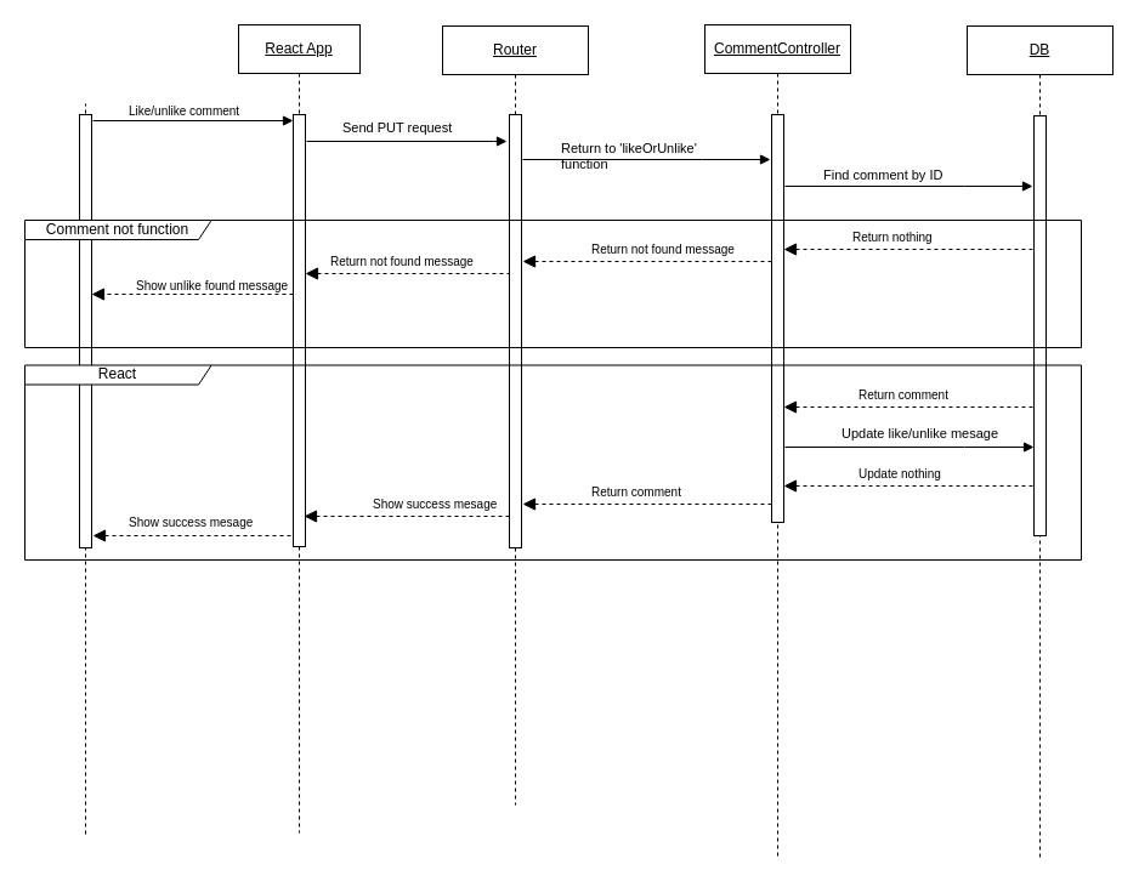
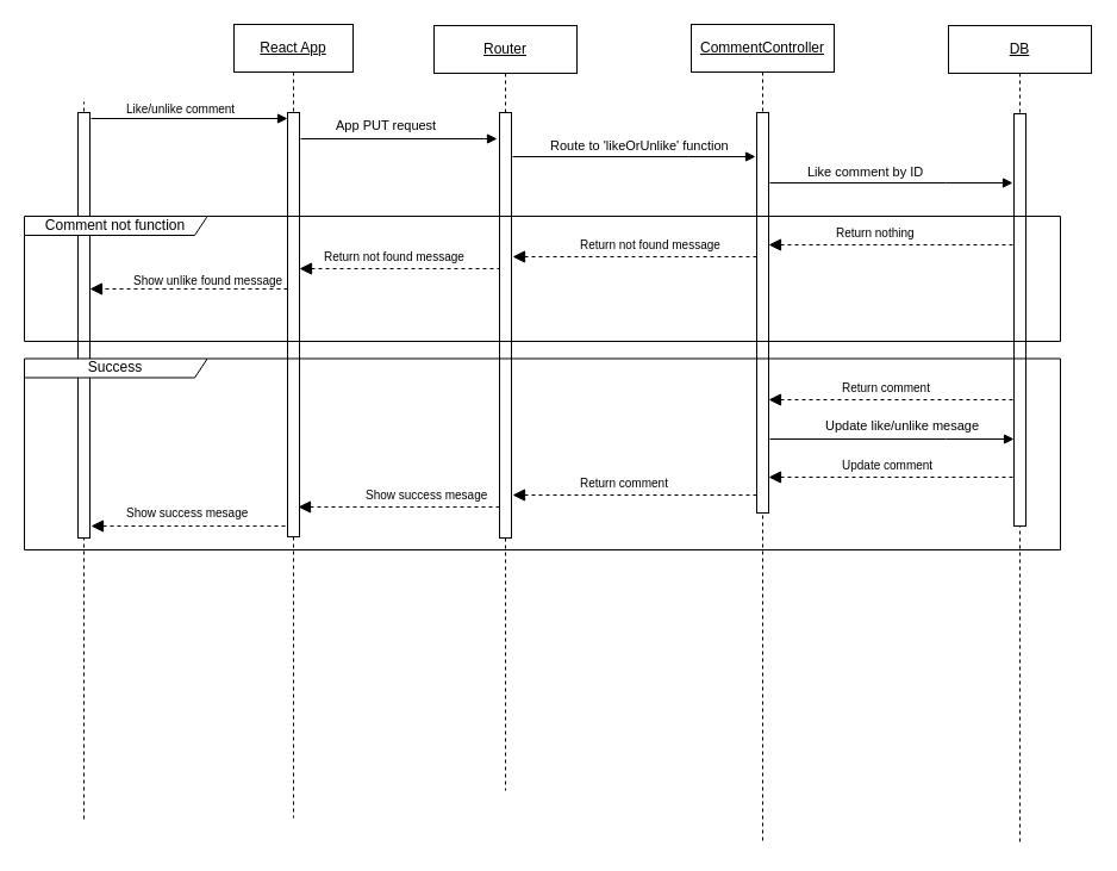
  <mxCell id="0" />
  <mxCell id="1" parent="0" />
  <mxCell id="2" value="" style="group" vertex="1" connectable="0" parent="1"><mxGeometry x="61" y="20" width="18" height="474" as="geometry" /></mxCell>
  <mxCell id="3" value="" style="endArrow=none;dashed=1;html=1;rounded=0;" edge="1" parent="2"><mxGeometry width="50" height="50" relative="1" as="geometry"><mxPoint x="9" y="667" as="sourcePoint" /><mxPoint x="9" y="65" as="targetPoint" /></mxGeometry></mxCell>
  <mxCell id="4" value="" style="group" parent="1" vertex="1" connectable="0"><mxGeometry x="196" y="20" width="231.005" height="666" as="geometry" /></mxCell>
  <mxCell id="5" value="React App" style="shape=umlLifeline;perimeter=lifelinePerimeter;whiteSpace=wrap;html=1;container=0;dropTarget=0;collapsible=0;recursiveResize=0;outlineConnect=0;portConstraint=eastwest;newEdgeStyle={&quot;edgeStyle&quot;:&quot;elbowEdgeStyle&quot;,&quot;elbow&quot;:&quot;vertical&quot;,&quot;curved&quot;:0,&quot;rounded&quot;:0};fontStyle=4;size=40;" parent="4" vertex="1"><mxGeometry width="100" height="666" as="geometry" /></mxCell>
  <mxCell id="6" value="" style="group" parent="4" vertex="1" connectable="0"><mxGeometry x="-120" y="74" width="350.005" height="356" as="geometry" /></mxCell>
  <mxCell id="7" value="" style="html=1;points=[];perimeter=orthogonalPerimeter;outlineConnect=0;targetShapes=umlLifeline;portConstraint=eastwest;newEdgeStyle={&quot;edgeStyle&quot;:&quot;elbowEdgeStyle&quot;,&quot;elbow&quot;:&quot;vertical&quot;,&quot;curved&quot;:0,&quot;rounded&quot;:0};fontStyle=4;container=0;" parent="6" vertex="1"><mxGeometry x="165" width="10" height="356" as="geometry" /></mxCell>
  <mxCell id="8" value="" style="html=1;verticalAlign=bottom;endArrow=block;edgeStyle=elbowEdgeStyle;elbow=horizontal;curved=0;rounded=0;fontStyle=4" parent="6" edge="1"><mxGeometry relative="1" as="geometry"><mxPoint y="5" as="sourcePoint" /><Array as="points"><mxPoint x="112.5" y="5" /></Array><mxPoint x="165" y="5" as="targetPoint" /><mxPoint as="offset" /></mxGeometry></mxCell>
  <mxCell id="9" value="" style="html=1;verticalAlign=bottom;endArrow=block;dashed=1;endSize=8;edgeStyle=elbowEdgeStyle;elbow=vertical;curved=0;rounded=0;endFill=1;fontStyle=4;" parent="6" target="30" edge="1"><mxGeometry x="-0.095" relative="1" as="geometry"><mxPoint x="4" y="147" as="targetPoint" /><Array as="points" /><mxPoint x="165" y="148" as="sourcePoint" /><mxPoint as="offset" /></mxGeometry></mxCell>
  <mxCell id="10" value="" style="html=1;verticalAlign=bottom;endArrow=block;dashed=1;endSize=8;edgeStyle=elbowEdgeStyle;elbow=vertical;curved=0;rounded=0;endFill=1;fontStyle=4;" parent="6" target="7" edge="1"><mxGeometry x="-0.095" relative="1" as="geometry"><mxPoint x="139" y="131.27" as="targetPoint" /><Array as="points" /><mxPoint x="344" y="131" as="sourcePoint" /><mxPoint as="offset" /></mxGeometry></mxCell>
  <mxCell id="11" value="&lt;span style=&quot;font-size: 10px; text-align: center; text-wrap: nowrap; background-color: rgb(255, 255, 255);&quot;&gt;Return not found message&lt;/span&gt;" style="text;whiteSpace=wrap;html=1;container=0;" parent="6" vertex="1"><mxGeometry x="194.005" y="107.004" width="121" height="36" as="geometry" /></mxCell>
  <mxCell id="12" value="" style="group" parent="6" vertex="1" connectable="0"><mxGeometry x="174" y="307.004" width="176.005" height="36" as="geometry" /></mxCell>
  <mxCell id="13" value="" style="html=1;verticalAlign=bottom;endArrow=block;dashed=1;endSize=8;edgeStyle=elbowEdgeStyle;elbow=vertical;curved=0;rounded=0;endFill=1;fontStyle=4;" parent="12" source="19" edge="1"><mxGeometry x="-0.095" relative="1" as="geometry"><mxPoint y="24.266" as="targetPoint" /><Array as="points" /><mxPoint x="205" y="23.996" as="sourcePoint" /><mxPoint as="offset" /></mxGeometry></mxCell>
  <mxCell id="14" value="&lt;span style=&quot;color: rgb(0, 0, 0); font-family: Helvetica; font-size: 10px; font-style: normal; font-variant-ligatures: normal; font-variant-caps: normal; font-weight: 400; letter-spacing: normal; orphans: 2; text-align: center; text-indent: 0px; text-transform: none; widows: 2; word-spacing: 0px; -webkit-text-stroke-width: 0px; white-space: nowrap; background-color: rgb(255, 255, 255); text-decoration-thickness: initial; text-decoration-style: initial; text-decoration-color: initial; display: inline !important; float: none;&quot;&gt;Show success mesage&lt;/span&gt;" style="text;whiteSpace=wrap;html=1;container=0;" parent="12" vertex="1"><mxGeometry x="55.005" width="121" height="36" as="geometry" /></mxCell>
  <mxCell id="15" value="" style="html=1;verticalAlign=bottom;endArrow=block;edgeStyle=elbowEdgeStyle;elbow=horizontal;curved=0;rounded=0;fontStyle=4" parent="1" edge="1"><mxGeometry relative="1" as="geometry"><mxPoint x="252" y="116" as="sourcePoint" /><Array as="points"><mxPoint x="406" y="118" /></Array><mxPoint x="417" y="116" as="targetPoint" /><mxPoint as="offset" /></mxGeometry></mxCell>
  <mxCell id="16" value="CommentController" style="shape=umlLifeline;perimeter=lifelinePerimeter;whiteSpace=wrap;html=1;container=0;dropTarget=0;collapsible=0;recursiveResize=0;outlineConnect=0;portConstraint=eastwest;newEdgeStyle={&quot;edgeStyle&quot;:&quot;elbowEdgeStyle&quot;,&quot;elbow&quot;:&quot;vertical&quot;,&quot;curved&quot;:0,&quot;rounded&quot;:0};fontStyle=4" parent="1" vertex="1"><mxGeometry x="580" y="20" width="120" height="688" as="geometry" /></mxCell>
  <mxCell id="17" value="" style="html=1;points=[];perimeter=orthogonalPerimeter;outlineConnect=0;targetShapes=umlLifeline;portConstraint=eastwest;newEdgeStyle={&quot;edgeStyle&quot;:&quot;elbowEdgeStyle&quot;,&quot;elbow&quot;:&quot;vertical&quot;,&quot;curved&quot;:0,&quot;rounded&quot;:0};fontStyle=4" parent="16" vertex="1"><mxGeometry x="55" y="74" width="10" height="336" as="geometry" /></mxCell>
  <mxCell id="18" value="Router" style="shape=umlLifeline;perimeter=lifelinePerimeter;whiteSpace=wrap;html=1;container=0;dropTarget=0;collapsible=0;recursiveResize=0;outlineConnect=0;portConstraint=eastwest;newEdgeStyle={&quot;edgeStyle&quot;:&quot;elbowEdgeStyle&quot;,&quot;elbow&quot;:&quot;vertical&quot;,&quot;curved&quot;:0,&quot;rounded&quot;:0};fontStyle=4;size=40;" parent="1" vertex="1"><mxGeometry x="364" y="21" width="120" height="642" as="geometry" /></mxCell>
  <mxCell id="19" value="" style="html=1;points=[];perimeter=orthogonalPerimeter;outlineConnect=0;targetShapes=umlLifeline;portConstraint=eastwest;newEdgeStyle={&quot;edgeStyle&quot;:&quot;elbowEdgeStyle&quot;,&quot;elbow&quot;:&quot;vertical&quot;,&quot;curved&quot;:0,&quot;rounded&quot;:0};fontStyle=4" parent="18" vertex="1"><mxGeometry x="55" y="73" width="10" height="357" as="geometry" /></mxCell>
  <mxCell id="20" value="" style="html=1;verticalAlign=bottom;endArrow=block;edgeStyle=elbowEdgeStyle;elbow=horizontal;curved=0;rounded=0;fontStyle=4;entryX=0.5;entryY=0.093;entryDx=0;entryDy=0;entryPerimeter=0;" parent="1" edge="1"><mxGeometry relative="1" as="geometry"><mxPoint x="430" y="131" as="sourcePoint" /><Array as="points"><mxPoint x="578" y="133" /></Array><mxPoint x="634" y="131.014" as="targetPoint" /><mxPoint as="offset" /></mxGeometry></mxCell>
- <mxCell id="21" value="Return to 'likeOrUnlike' function" style="text;whiteSpace=wrap;html=1;fontSize=11;" parent="1" vertex="1"><mxGeometry x="460" y="109" width="152" height="40" as="geometry" /></mxCell>
- <mxCell id="22" value="&lt;span style=&quot;color: rgb(0, 0, 0); font-family: Helvetica; font-size: 11px; font-style: normal; font-variant-ligatures: normal; font-variant-caps: normal; font-weight: 400; letter-spacing: normal; orphans: 2; text-align: left; text-indent: 0px; text-transform: none; widows: 2; word-spacing: 0px; -webkit-text-stroke-width: 0px; white-space: normal; background-color: rgb(251, 251, 251); text-decoration-thickness: initial; text-decoration-style: initial; text-decoration-color: initial; display: inline !important; float: none;&quot;&gt;Send PUT request&lt;/span&gt;" style="text;whiteSpace=wrap;html=1;" parent="1" vertex="1"><mxGeometry x="280" y="91" width="130" height="40" as="geometry" /></mxCell>
+ <mxCell id="21" value="Route to 'likeOrUnlike' function" style="text;whiteSpace=wrap;html=1;fontSize=11;" parent="1" vertex="1"><mxGeometry x="460" y="109" width="152" height="40" as="geometry" /></mxCell>
+ <mxCell id="22" value="&lt;span style=&quot;color: rgb(0, 0, 0); font-family: Helvetica; font-size: 11px; font-style: normal; font-variant-ligatures: normal; font-variant-caps: normal; font-weight: 400; letter-spacing: normal; orphans: 2; text-align: left; text-indent: 0px; text-transform: none; widows: 2; word-spacing: 0px; -webkit-text-stroke-width: 0px; white-space: normal; background-color: rgb(251, 251, 251); text-decoration-thickness: initial; text-decoration-style: initial; text-decoration-color: initial; display: inline !important; float: none;&quot;&gt;App PUT request&lt;/span&gt;" style="text;whiteSpace=wrap;html=1;" parent="1" vertex="1"><mxGeometry x="280" y="91" width="130" height="40" as="geometry" /></mxCell>
  <mxCell id="23" value="DB" style="shape=umlLifeline;perimeter=lifelinePerimeter;whiteSpace=wrap;html=1;container=0;dropTarget=0;collapsible=0;recursiveResize=0;outlineConnect=0;portConstraint=eastwest;newEdgeStyle={&quot;edgeStyle&quot;:&quot;elbowEdgeStyle&quot;,&quot;elbow&quot;:&quot;vertical&quot;,&quot;curved&quot;:0,&quot;rounded&quot;:0};fontStyle=4" parent="1" vertex="1"><mxGeometry x="796" y="21" width="120" height="688" as="geometry" /></mxCell>
  <mxCell id="24" value="" style="html=1;points=[];perimeter=orthogonalPerimeter;outlineConnect=0;targetShapes=umlLifeline;portConstraint=eastwest;newEdgeStyle={&quot;edgeStyle&quot;:&quot;elbowEdgeStyle&quot;,&quot;elbow&quot;:&quot;vertical&quot;,&quot;curved&quot;:0,&quot;rounded&quot;:0};fontStyle=4" parent="23" vertex="1"><mxGeometry x="55" y="74" width="10" height="346" as="geometry" /></mxCell>
  <mxCell id="25" value="" style="html=1;verticalAlign=bottom;endArrow=block;edgeStyle=elbowEdgeStyle;elbow=horizontal;curved=0;rounded=0;fontStyle=4;entryX=0.5;entryY=0.093;entryDx=0;entryDy=0;entryPerimeter=0;" parent="1" edge="1"><mxGeometry relative="1" as="geometry"><mxPoint x="646" y="153" as="sourcePoint" /><Array as="points"><mxPoint x="794" y="155" /></Array><mxPoint x="850" y="153.014" as="targetPoint" /><mxPoint as="offset" /></mxGeometry></mxCell>
- <mxCell id="26" value="Find comment by ID" style="text;whiteSpace=wrap;html=1;fontSize=11;" parent="1" vertex="1"><mxGeometry x="676" y="131" width="152" height="40" as="geometry" /></mxCell>
+ <mxCell id="26" value="Like comment by ID" style="text;whiteSpace=wrap;html=1;fontSize=11;" parent="1" vertex="1"><mxGeometry x="676" y="131" width="152" height="40" as="geometry" /></mxCell>
  <mxCell id="27" value="" style="group" parent="1" vertex="1" connectable="0"><mxGeometry x="645" y="181.004" width="176.005" height="36" as="geometry" /></mxCell>
  <mxCell id="28" value="" style="html=1;verticalAlign=bottom;endArrow=block;dashed=1;endSize=8;edgeStyle=elbowEdgeStyle;elbow=vertical;curved=0;rounded=0;endFill=1;fontStyle=4;" parent="27" edge="1"><mxGeometry x="-0.095" relative="1" as="geometry"><mxPoint y="24.266" as="targetPoint" /><Array as="points" /><mxPoint x="205" y="23.996" as="sourcePoint" /><mxPoint as="offset" /></mxGeometry></mxCell>
  <mxCell id="29" value="&lt;span style=&quot;color: rgb(0, 0, 0); font-family: Helvetica; font-size: 10px; font-style: normal; font-variant-ligatures: normal; font-variant-caps: normal; font-weight: 400; letter-spacing: normal; orphans: 2; text-align: center; text-indent: 0px; text-transform: none; widows: 2; word-spacing: 0px; -webkit-text-stroke-width: 0px; white-space: nowrap; background-color: rgb(255, 255, 255); text-decoration-thickness: initial; text-decoration-style: initial; text-decoration-color: initial; display: inline !important; float: none;&quot;&gt;Return nothing&lt;/span&gt;" style="text;whiteSpace=wrap;html=1;container=0;" parent="27" vertex="1"><mxGeometry x="55.005" width="121" height="36" as="geometry" /></mxCell>
  <mxCell id="30" value="" style="html=1;points=[];perimeter=orthogonalPerimeter;outlineConnect=0;targetShapes=umlLifeline;portConstraint=eastwest;newEdgeStyle={&quot;edgeStyle&quot;:&quot;elbowEdgeStyle&quot;,&quot;elbow&quot;:&quot;vertical&quot;,&quot;curved&quot;:0,&quot;rounded&quot;:0};fontStyle=4;container=0;" parent="1" vertex="1"><mxGeometry x="65" y="94" width="10" height="357" as="geometry" /></mxCell>
  <mxCell id="31" value="&lt;span style=&quot;color: rgb(0, 0, 0); font-family: Helvetica; font-size: 10px; font-style: normal; font-variant-ligatures: normal; font-variant-caps: normal; font-weight: 400; letter-spacing: normal; orphans: 2; text-align: center; text-indent: 0px; text-transform: none; widows: 2; word-spacing: 0px; -webkit-text-stroke-width: 0px; white-space: nowrap; background-color: rgb(255, 255, 255); text-decoration-thickness: initial; text-decoration-style: initial; text-decoration-color: initial; display: inline !important; float: none;&quot;&gt;Like/unlike comment&lt;/span&gt;" style="text;whiteSpace=wrap;html=1;container=0;" parent="1" vertex="1"><mxGeometry x="103.505" y="77.004" width="121" height="36" as="geometry" /></mxCell>
  <mxCell id="32" value="&lt;font style=&quot;font-size: 12px;&quot;&gt;Comment not function&lt;/font&gt;" style="shape=umlFrame;whiteSpace=wrap;html=1;pointerEvents=0;width=153;height=16;" parent="1" vertex="1"><mxGeometry x="20" y="181" width="870" height="105" as="geometry" /></mxCell>
  <mxCell id="33" value="" style="html=1;verticalAlign=bottom;endArrow=block;dashed=1;endSize=8;edgeStyle=elbowEdgeStyle;elbow=vertical;curved=0;rounded=0;endFill=1;fontStyle=4;" parent="1" edge="1"><mxGeometry x="-0.095" relative="1" as="geometry"><mxPoint x="430" y="215.27" as="targetPoint" /><Array as="points" /><mxPoint x="635" y="215" as="sourcePoint" /><mxPoint as="offset" /></mxGeometry></mxCell>
  <mxCell id="34" value="&lt;span style=&quot;color: rgb(0, 0, 0); font-family: Helvetica; font-size: 10px; font-style: normal; font-variant-ligatures: normal; font-variant-caps: normal; font-weight: 400; letter-spacing: normal; orphans: 2; text-align: center; text-indent: 0px; text-transform: none; widows: 2; word-spacing: 0px; -webkit-text-stroke-width: 0px; white-space: nowrap; background-color: rgb(255, 255, 255); text-decoration-thickness: initial; text-decoration-style: initial; text-decoration-color: initial; display: inline !important; float: none;&quot;&gt;Return not found message&lt;/span&gt;" style="text;whiteSpace=wrap;html=1;container=0;" parent="1" vertex="1"><mxGeometry x="485.005" y="191.004" width="121" height="36" as="geometry" /></mxCell>
  <mxCell id="35" value="&lt;span style=&quot;color: rgb(0, 0, 0); font-family: Helvetica; font-size: 10px; font-style: normal; font-variant-ligatures: normal; font-variant-caps: normal; font-weight: 400; letter-spacing: normal; orphans: 2; text-align: center; text-indent: 0px; text-transform: none; widows: 2; word-spacing: 0px; -webkit-text-stroke-width: 0px; white-space: nowrap; background-color: rgb(255, 255, 255); text-decoration-thickness: initial; text-decoration-style: initial; text-decoration-color: initial; display: inline !important; float: none;&quot;&gt;Show unlike found message&lt;/span&gt;" style="text;whiteSpace=wrap;html=1;" parent="1" vertex="1"><mxGeometry x="110" y="221" width="150" height="40" as="geometry" /></mxCell>
- <mxCell id="36" value="&lt;font style=&quot;font-size: 12px;&quot;&gt;React&lt;/font&gt;" style="shape=umlFrame;whiteSpace=wrap;html=1;pointerEvents=0;width=153;height=16;container=0;" parent="1" vertex="1"><mxGeometry x="20" y="300.5" width="870" height="160.5" as="geometry" /></mxCell>
+ <mxCell id="36" value="&lt;font style=&quot;font-size: 12px;&quot;&gt;Success&lt;/font&gt;" style="shape=umlFrame;whiteSpace=wrap;html=1;pointerEvents=0;width=153;height=16;container=0;" parent="1" vertex="1"><mxGeometry x="20" y="300.5" width="870" height="160.5" as="geometry" /></mxCell>
  <mxCell id="37" value="" style="group" parent="1" vertex="1" connectable="0"><mxGeometry x="650" y="311" width="176" height="36" as="geometry" /></mxCell>
  <mxCell id="38" value="" style="html=1;verticalAlign=bottom;endArrow=block;dashed=1;endSize=8;edgeStyle=elbowEdgeStyle;elbow=vertical;curved=0;rounded=0;endFill=1;fontStyle=4;" parent="37" edge="1"><mxGeometry x="-0.095" relative="1" as="geometry"><mxPoint x="-5" y="24.266" as="targetPoint" /><Array as="points" /><mxPoint x="199.995" y="23.996" as="sourcePoint" /><mxPoint as="offset" /></mxGeometry></mxCell>
  <mxCell id="39" value="&lt;span style=&quot;color: rgb(0, 0, 0); font-family: Helvetica; font-size: 10px; font-style: normal; font-variant-ligatures: normal; font-variant-caps: normal; font-weight: 400; letter-spacing: normal; orphans: 2; text-align: center; text-indent: 0px; text-transform: none; widows: 2; word-spacing: 0px; -webkit-text-stroke-width: 0px; white-space: nowrap; background-color: rgb(255, 255, 255); text-decoration-thickness: initial; text-decoration-style: initial; text-decoration-color: initial; display: inline !important; float: none;&quot;&gt;Return comment&lt;/span&gt;" style="text;whiteSpace=wrap;html=1;container=0;" parent="37" vertex="1"><mxGeometry x="55.003" width="120.997" height="36" as="geometry" /></mxCell>
  <mxCell id="40" value="" style="group" parent="1" vertex="1" connectable="0"><mxGeometry x="76" y="421" width="176" height="35" as="geometry" /></mxCell>
  <mxCell id="41" value="" style="html=1;verticalAlign=bottom;endArrow=block;dashed=1;endSize=8;edgeStyle=elbowEdgeStyle;elbow=vertical;curved=0;rounded=0;endFill=1;fontStyle=4;" parent="40" edge="1"><mxGeometry x="-0.095" relative="1" as="geometry"><mxPoint y="20" as="targetPoint" /><Array as="points" /><mxPoint x="162.995" y="19.996" as="sourcePoint" /><mxPoint as="offset" /></mxGeometry></mxCell>
  <mxCell id="42" value="&lt;span style=&quot;color: rgb(0, 0, 0); font-family: Helvetica; font-size: 10px; font-style: normal; font-variant-ligatures: normal; font-variant-caps: normal; font-weight: 400; letter-spacing: normal; orphans: 2; text-align: center; text-indent: 0px; text-transform: none; widows: 2; word-spacing: 0px; -webkit-text-stroke-width: 0px; white-space: nowrap; background-color: rgb(255, 255, 255); text-decoration-thickness: initial; text-decoration-style: initial; text-decoration-color: initial; display: inline !important; float: none;&quot;&gt;Show success mesage&lt;/span&gt;" style="text;whiteSpace=wrap;html=1;" parent="40" vertex="1"><mxGeometry x="27.5" y="-5" width="140" height="40" as="geometry" /></mxCell>
  <mxCell id="43" value="" style="html=1;verticalAlign=bottom;endArrow=block;edgeStyle=elbowEdgeStyle;elbow=horizontal;curved=0;rounded=0;fontStyle=4;" parent="1" edge="1"><mxGeometry relative="1" as="geometry"><mxPoint x="646" y="368" as="sourcePoint" /><Array as="points"><mxPoint x="794" y="370" /></Array><mxPoint x="851" y="368" as="targetPoint" /><mxPoint as="offset" /></mxGeometry></mxCell>
  <mxCell id="44" value="Update like/unlike mesage" style="text;whiteSpace=wrap;html=1;fontSize=11;" parent="1" vertex="1"><mxGeometry x="691" y="344" width="152" height="40" as="geometry" /></mxCell>
  <mxCell id="45" value="" style="group" parent="1" vertex="1" connectable="0"><mxGeometry x="650" y="376" width="176" height="36" as="geometry" /></mxCell>
  <mxCell id="46" value="" style="html=1;verticalAlign=bottom;endArrow=block;dashed=1;endSize=8;edgeStyle=elbowEdgeStyle;elbow=vertical;curved=0;rounded=0;endFill=1;fontStyle=4;" parent="45" edge="1"><mxGeometry x="-0.095" relative="1" as="geometry"><mxPoint x="-5" y="24.266" as="targetPoint" /><Array as="points" /><mxPoint x="199.995" y="23.996" as="sourcePoint" /><mxPoint as="offset" /></mxGeometry></mxCell>
- <mxCell id="47" value="&lt;span style=&quot;color: rgb(0, 0, 0); font-family: Helvetica; font-size: 10px; font-style: normal; font-variant-ligatures: normal; font-variant-caps: normal; font-weight: 400; letter-spacing: normal; orphans: 2; text-align: center; text-indent: 0px; text-transform: none; widows: 2; word-spacing: 0px; -webkit-text-stroke-width: 0px; white-space: nowrap; background-color: rgb(255, 255, 255); text-decoration-thickness: initial; text-decoration-style: initial; text-decoration-color: initial; display: inline !important; float: none;&quot;&gt;Update nothing&lt;/span&gt;" style="text;whiteSpace=wrap;html=1;container=0;" parent="45" vertex="1"><mxGeometry x="55.003" width="120.997" height="36" as="geometry" /></mxCell>
+ <mxCell id="47" value="&lt;span style=&quot;color: rgb(0, 0, 0); font-family: Helvetica; font-size: 10px; font-style: normal; font-variant-ligatures: normal; font-variant-caps: normal; font-weight: 400; letter-spacing: normal; orphans: 2; text-align: center; text-indent: 0px; text-transform: none; widows: 2; word-spacing: 0px; -webkit-text-stroke-width: 0px; white-space: nowrap; background-color: rgb(255, 255, 255); text-decoration-thickness: initial; text-decoration-style: initial; text-decoration-color: initial; display: inline !important; float: none;&quot;&gt;Update comment&lt;/span&gt;" style="text;whiteSpace=wrap;html=1;container=0;" parent="45" vertex="1"><mxGeometry x="55.003" width="120.997" height="36" as="geometry" /></mxCell>
  <mxCell id="48" value="" style="group" parent="1" vertex="1" connectable="0"><mxGeometry x="430" y="391.004" width="176.005" height="36" as="geometry" /></mxCell>
  <mxCell id="49" value="" style="html=1;verticalAlign=bottom;endArrow=block;dashed=1;endSize=8;edgeStyle=elbowEdgeStyle;elbow=vertical;curved=0;rounded=0;endFill=1;fontStyle=4;" parent="48" edge="1"><mxGeometry x="-0.095" relative="1" as="geometry"><mxPoint y="24.266" as="targetPoint" /><Array as="points" /><mxPoint x="205" y="23.996" as="sourcePoint" /><mxPoint as="offset" /></mxGeometry></mxCell>
  <mxCell id="50" value="&lt;span style=&quot;color: rgb(0, 0, 0); font-family: Helvetica; font-size: 10px; font-style: normal; font-variant-ligatures: normal; font-variant-caps: normal; font-weight: 400; letter-spacing: normal; orphans: 2; text-align: center; text-indent: 0px; text-transform: none; widows: 2; word-spacing: 0px; -webkit-text-stroke-width: 0px; white-space: nowrap; background-color: rgb(255, 255, 255); text-decoration-thickness: initial; text-decoration-style: initial; text-decoration-color: initial; display: inline !important; float: none;&quot;&gt;Return comment&lt;/span&gt;" style="text;whiteSpace=wrap;html=1;container=0;" parent="48" vertex="1"><mxGeometry x="55.005" width="121" height="36" as="geometry" /></mxCell>
